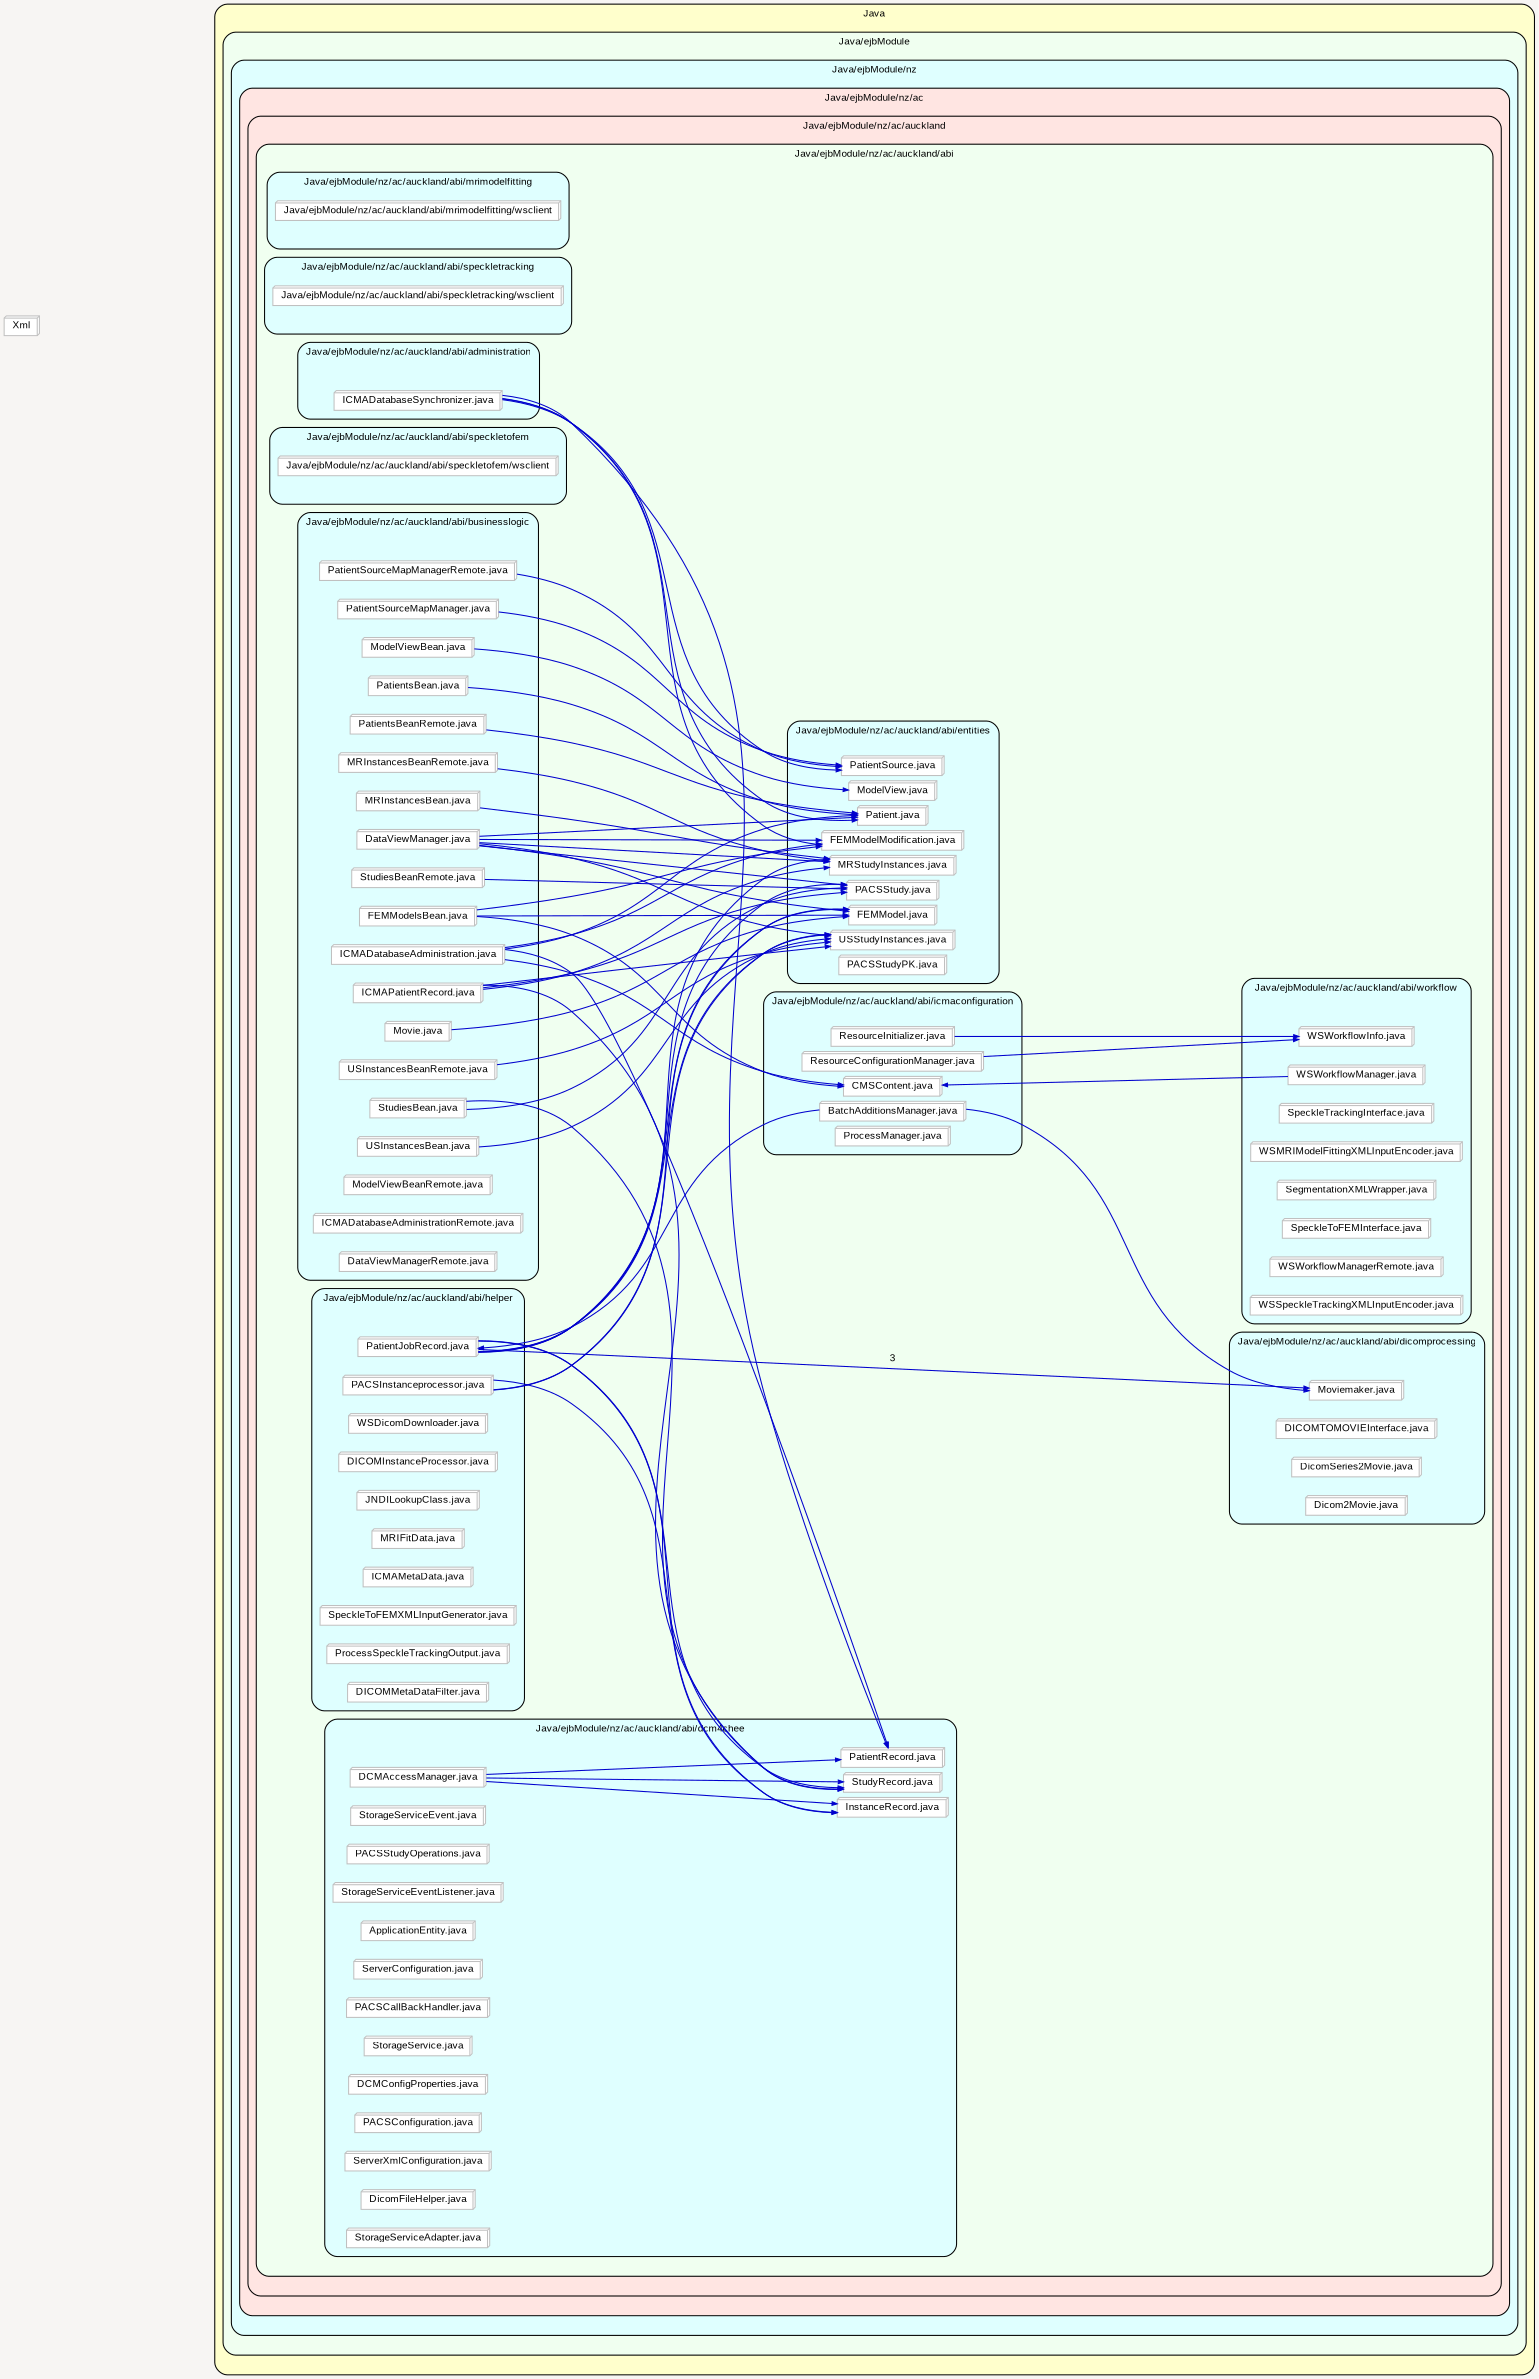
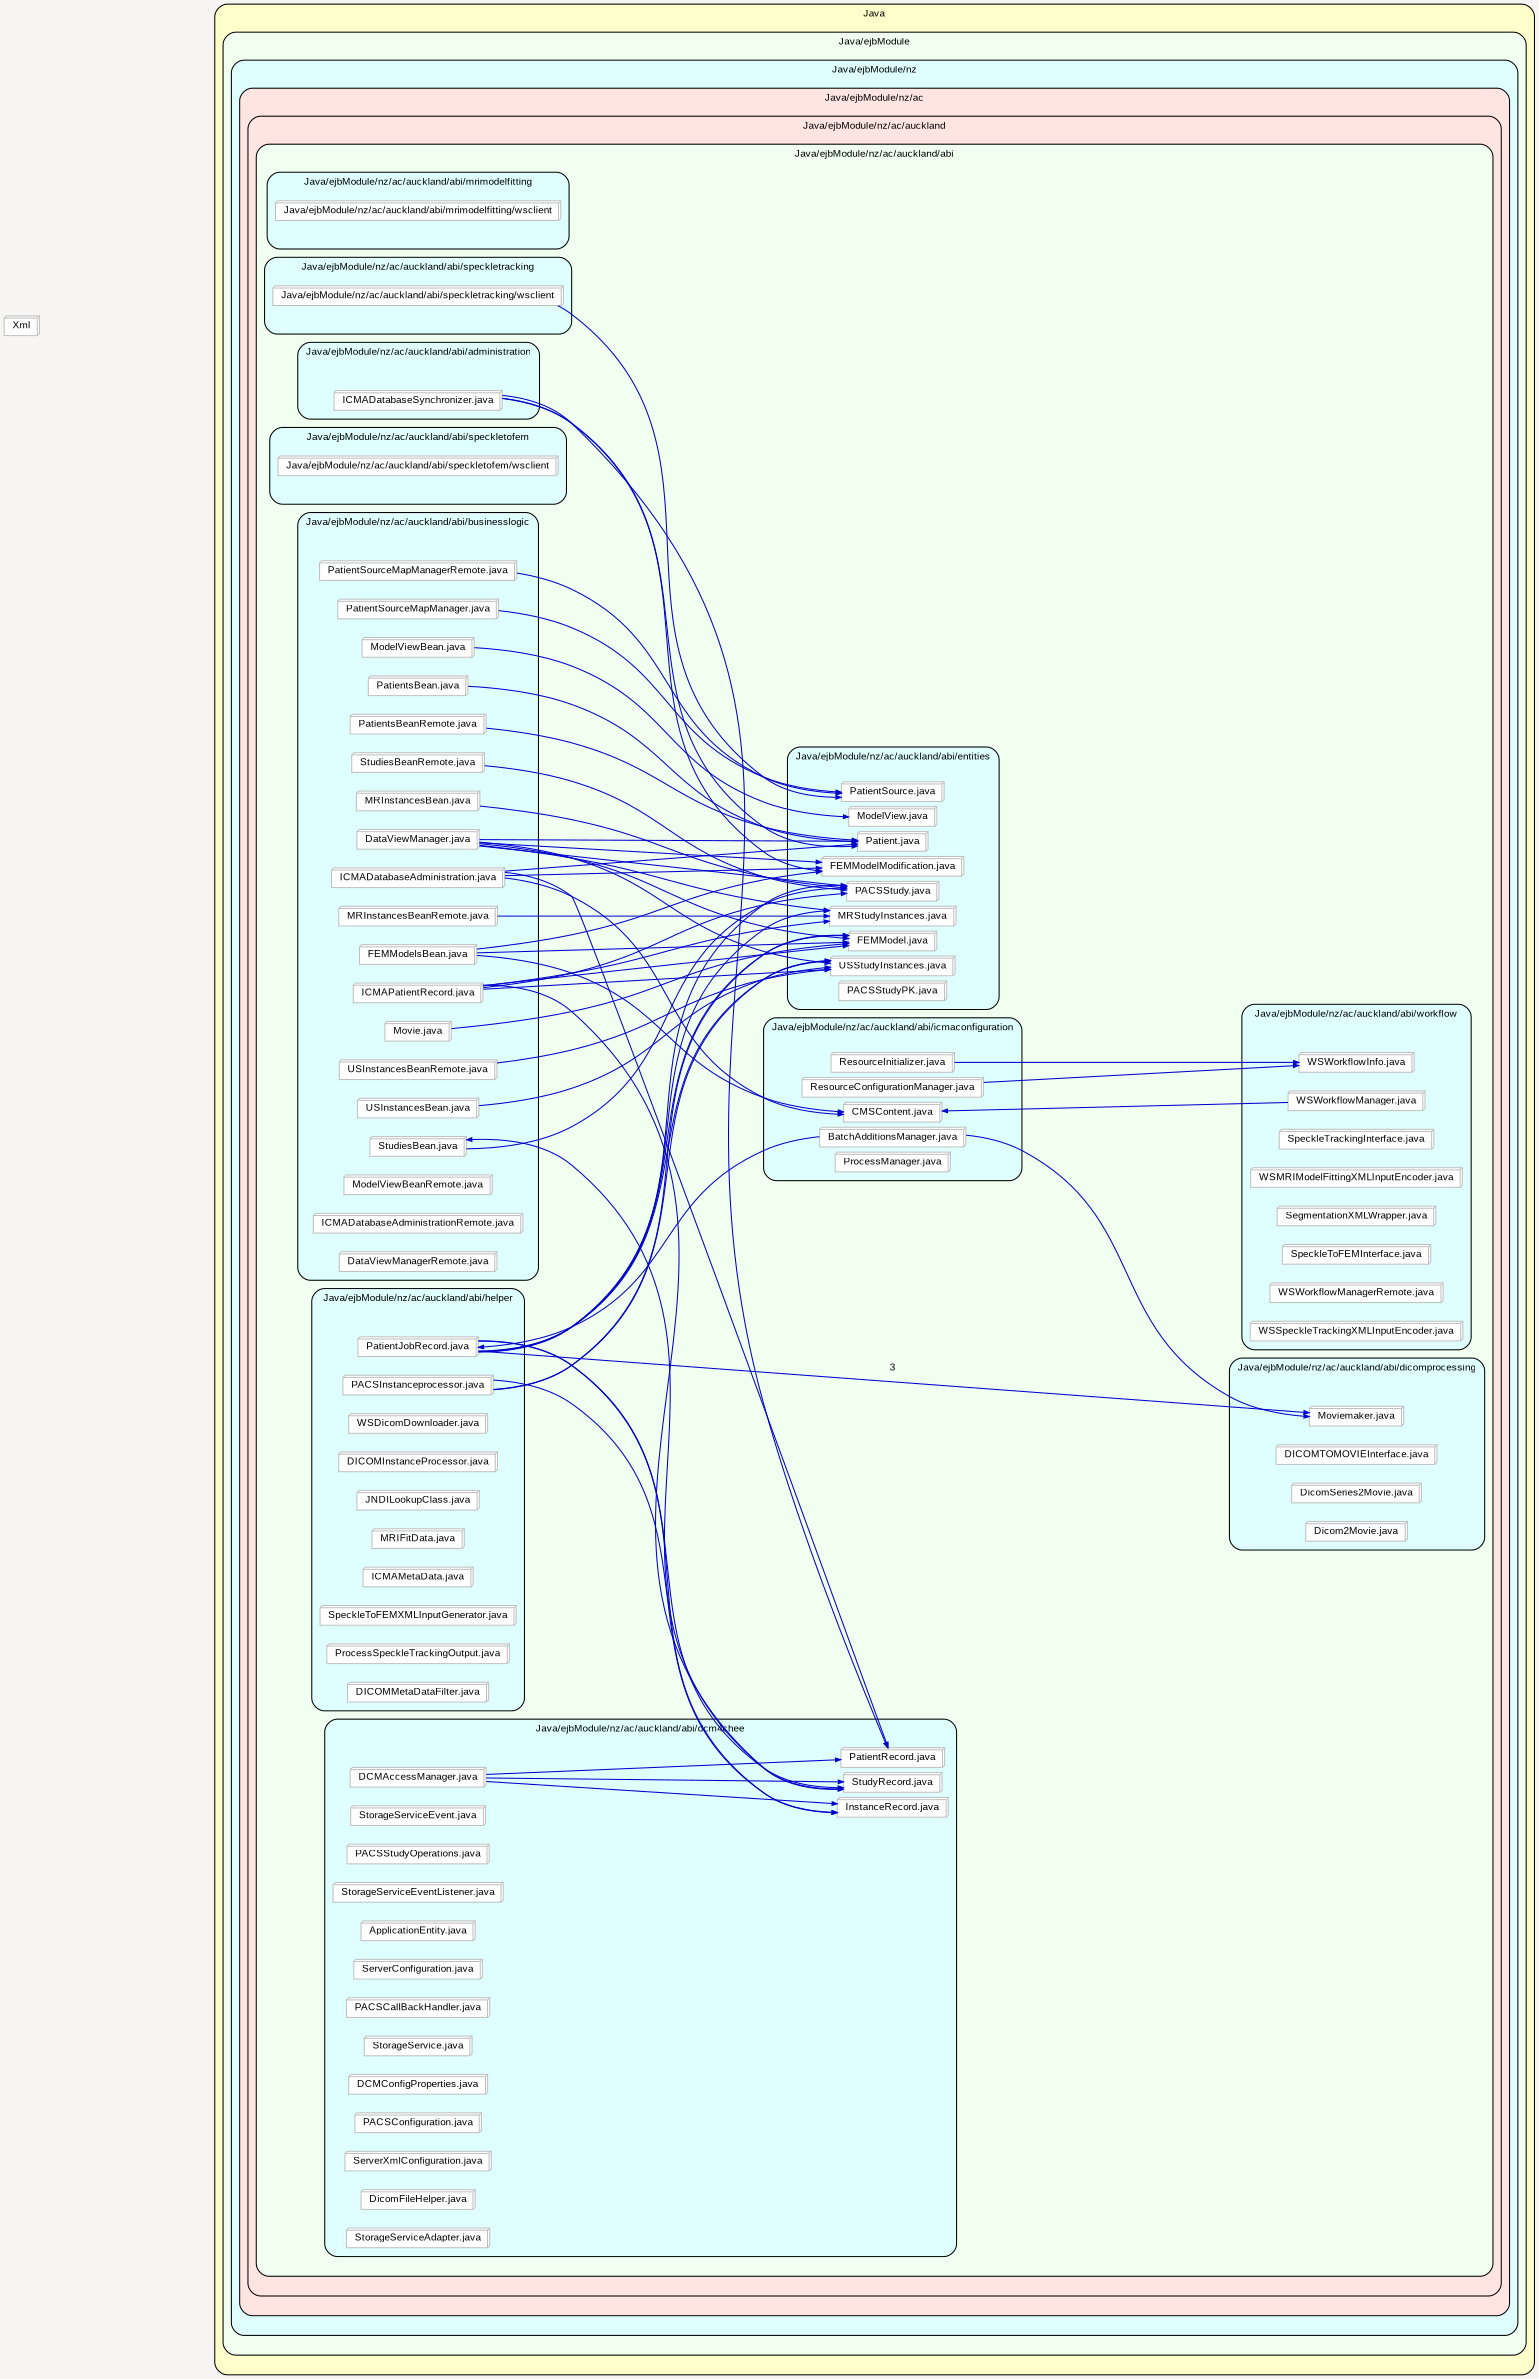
  digraph {
    bgcolor="#F7F5F3"
    compound=true
    fillcolor="#FFFFCC"
    fontname=Arial
    fontsize=10
    pack=true
    packmode=clust
    rankdir=LR
    ranksep=1.0
    style="rounded,filled"
    node [color=grey compound=true fillcolor=white fixedsize=false fontname=Arial fontsize=10 node_initialized=no shape=box3d style=filled]
    edge [arrowhead=normal arrowsize=0.5 arrowtail=none color=blue3 compound=true dir=forward fontcolor=black fontname=Arial fontsize=10]
    n1 [height=0.0 label="Java/ejbModule/nz/ac/auckland/abi/mrimodelfitting/wsclient" width=0.0]
    __N32 [fixedsize=true height=0.01 shape=none style="invis,none" width=2.27778]
    n3 [height=0.0 label="Java/ejbModule/nz/ac/auckland/abi/speckletracking/wsclient" width=0.0]
    __N28 [fixedsize=true height=0.01 shape=none style="invis,none" width=2.31944]
    __N14 [fixedsize=true height=0.01 shape=none style="invis,none" width=2.25]
    n6 [height=0.0 label="ICMADatabaseSynchronizer.java" width=0.0]
    __N16 [fixedsize=true height=0.01 shape=none style="invis,none" width=2.02778]
    n8 [height=0.0 label="WSWorkflowInfo.java" width=0.0]
    n9 [height=0.0 label="WSWorkflowManager.java" width=0.0]
    n10 [height=0.0 label="SpeckleTrackingInterface.java" width=0.0]
    n11 [height=0.0 label="WSMRIModelFittingXMLInputEncoder.java" width=0.0]
    n12 [height=0.0 label="SegmentationXMLWrapper.java" width=0.0]
    n13 [height=0.0 label="SpeckleToFEMInterface.java" width=0.0]
    n14 [height=0.0 label="WSWorkflowManagerRemote.java" width=0.0]
    n15 [height=0.0 label="WSSpeckleTrackingXMLInputEncoder.java" width=0.0]
    n16 [height=0.0 label="Java/ejbModule/nz/ac/auckland/abi/speckletofem/wsclient" width=0.0]
    __N24 [fixedsize=true height=0.01 shape=none style="invis,none" width=2.22222]
    __N23 [fixedsize=true height=0.01 shape=none style="invis,none" width=2.23611]
    n19 [height=0.0 label="PatientSourceMapManagerRemote.java" width=0.0]
    n20 [height=0.0 label="Movie.java" width=0.0]
    n21 [height=0.0 label="ICMAPatientRecord.java" width=0.0]
    n22 [height=0.0 label="StudiesBeanRemote.java" width=0.0]
    n23 [height=0.0 label="PatientSourceMapManager.java" width=0.0]
    n24 [height=0.0 label="ModelViewBean.java" width=0.0]
    n25 [height=0.0 label="PatientsBean.java" width=0.0]
    n26 [height=0.0 label="MRInstancesBeanRemote.java" width=0.0]
    n27 [height=0.0 label="MRInstancesBean.java" width=0.0]
    n28 [height=0.0 label="USInstancesBeanRemote.java" width=0.0]
    n29 [height=0.0 label="DataViewManager.java" width=0.0]
    n30 [height=0.0 label="USInstancesBean.java" width=0.0]
    n31 [height=0.0 label="FEMModelsBean.java" width=0.0]
    n32 [height=0.0 label="ICMADatabaseAdministration.java" width=0.0]
    n33 [height=0.0 label="PatientsBeanRemote.java" width=0.0]
    n34 [height=0.0 label="StudiesBean.java" width=0.0]
    n35 [height=0.0 label="ModelViewBeanRemote.java" width=0.0]
    n36 [height=0.0 label="ICMADatabaseAdministrationRemote.java" width=0.0]
    n37 [height=0.0 label="DataViewManagerRemote.java" width=0.0]
    __N26 [fixedsize=true height=0.01 shape=none style="invis,none" width=1.91667]
    n39 [height=0.0 label="PACSInstanceprocessor.java" width=0.0]
    n40 [height=0.0 label="PatientJobRecord.java" width=0.0]
    n41 [height=0.0 label="WSDicomDownloader.java" width=0.0]
    n42 [height=0.0 label="DICOMInstanceProcessor.java" width=0.0]
    n43 [height=0.0 label="JNDILookupClass.java" width=0.0]
    n44 [height=0.0 label="MRIFitData.java" width=0.0]
    n45 [height=0.0 label="ICMAMetaData.java" width=0.0]
    n46 [height=0.0 label="SpeckleToFEMXMLInputGenerator.java" width=0.0]
    n47 [height=0.0 label="ProcessSpeckleTrackingOutput.java" width=0.0]
    n48 [height=0.0 label="DICOMMetaDataFilter.java" width=0.0]
    __N31 [fixedsize=true height=0.01 shape=none style="invis,none" width=2.375]
    n50 [height=0.0 label="Moviemaker.java" width=0.0]
    n51 [height=0.0 label="DICOMTOMOVIEInterface.java" width=0.0]
    n52 [height=0.0 label="DicomSeries2Movie.java" width=0.0]
    n53 [height=0.0 label="Dicom2Movie.java" width=0.0]
    __N34 [fixedsize=true height=0.01 shape=none style="invis,none" width=2.09722]
    n55 [height=0.0 label="StudyRecord.java" width=0.0]
    n56 [height=0.0 label="PatientRecord.java" width=0.0]
    n57 [height=0.0 label="InstanceRecord.java" width=0.0]
    n58 [height=0.0 label="DCMAccessManager.java" width=0.0]
    n59 [height=0.0 label="StorageServiceEvent.java" width=0.0]
    n60 [height=0.0 label="PACSStudyOperations.java" width=0.0]
    n61 [height=0.0 label="StorageServiceEventListener.java" width=0.0]
    n62 [height=0.0 label="ApplicationEntity.java" width=0.0]
    n63 [height=0.0 label="ServerConfiguration.java" width=0.0]
    n64 [height=0.0 label="PACSCallBackHandler.java" width=0.0]
    n65 [height=0.0 label="StorageService.java" width=0.0]
    n66 [height=0.0 label="DCMConfigProperties.java" width=0.0]
    n67 [height=0.0 label="PACSConfiguration.java" width=0.0]
    n68 [height=0.0 label="ServerXmlConfiguration.java" width=0.0]
    n69 [height=0.0 label="DicomFileHelper.java" width=0.0]
    n70 [height=0.0 label="StorageServiceAdapter.java" width=0.0]
    __N36 [fixedsize=true height=0.01 shape=none style="invis,none" width=1.95833]
    n72 [height=0.0 label="PatientSource.java" width=0.0]
    n73 [height=0.0 label="FEMModel.java" width=0.0]
    n74 [height=0.0 label="USStudyInstances.java" width=0.0]
    n75 [height=0.0 label="MRStudyInstances.java" width=0.0]
    n76 [height=0.0 label="PACSStudy.java" width=0.0]
    n77 [height=0.0 label="Patient.java" width=0.0]
    n78 [height=0.0 label="FEMModelModification.java" width=0.0]
    n79 [height=0.0 label="ModelView.java" width=0.0]
    n80 [height=0.0 label="PACSStudyPK.java" width=0.0]
    __N38 [fixedsize=true height=0.01 shape=none style="invis,none" width=2.41667]
    n82 [height=0.0 label="ResourceInitializer.java" width=0.0]
    n83 [height=0.0 label="BatchAdditionsManager.java" width=0.0]
    n84 [height=0.0 label="CMSContent.java" width=0.0]
    n85 [height=0.0 label="ResourceConfigurationManager.java" width=0.0]
    n86 [height=0.0 label="ProcessManager.java" width=0.0]
    __N21 [fixedsize=true height=0.01 shape=none style="invis,none" width=1.625]
    __N6 [fixedsize=true height=0.01 shape=none style="invis,none" width=1.47222]
    __N20 [fixedsize=true height=0.01 shape=none style="invis,none" width=1.05556]
    __N19 [fixedsize=true height=0.01 shape=none style="invis,none" width=0.916667]
    __N27 [fixedsize=true height=0.01 shape=none style="invis,none" width=0.791667]
    __N10 [fixedsize=true height=0.01 shape=none style="invis,none" width=0.319444]
    n93 [height=0.0 label=Xml width=0.0]
    subgraph cluster_1 {
      label=Java
      __N10
      subgraph cluster_2 {
        fillcolor="#F0FFF0"
        label="Java/ejbModule"
        __N27
        subgraph cluster_3 {
          fillcolor="#DFFFFF"
          label="Java/ejbModule/nz"
          __N19
          subgraph cluster_4 {
            fillcolor="#FFE5E2"
            label="Java/ejbModule/nz/ac"
            __N20
            subgraph cluster_5 {
              fillcolor="#FFE5E2"
              label="Java/ejbModule/nz/ac/auckland"
              __N6
              subgraph cluster_6 {
                fillcolor="#F0FFF0"
                label="Java/ejbModule/nz/ac/auckland/abi"
                __N21
                subgraph cluster_7 {
                  fillcolor="#DFFFFF"
                  label="Java/ejbModule/nz/ac/auckland/abi/mrimodelfitting"
                  n1
                  __N32
                }
                subgraph cluster_8 {
                  fillcolor="#DFFFFF"
                  label="Java/ejbModule/nz/ac/auckland/abi/speckletracking"
                  n3
                  __N28
                }
                subgraph cluster_9 {
                  fillcolor="#DFFFFF"
                  label="Java/ejbModule/nz/ac/auckland/abi/administration"
                  __N14
                  n6
                }
                subgraph cluster_10 {
                  fillcolor="#DFFFFF"
                  label="Java/ejbModule/nz/ac/auckland/abi/workflow"
                  __N16
                  n8
                  n9
                  n10
                  n11
                  n12
                  n13
                  n14
                  n15
                }
                subgraph cluster_11 {
                  fillcolor="#DFFFFF"
                  label="Java/ejbModule/nz/ac/auckland/abi/speckletofem"
                  n16
                  __N24
                }
                subgraph cluster_12 {
                  fillcolor="#DFFFFF"
                  label="Java/ejbModule/nz/ac/auckland/abi/businesslogic"
                  __N23
                  n19
                  n20
                  n21
                  n22
                  n23
                  n24
                  n25
                  n26
                  n27
                  n28
                  n29
                  n30
                  n31
                  n32
                  n33
                  n34
                  n35
                  n36
                  n37
                }
                subgraph cluster_13 {
                  fillcolor="#DFFFFF"
                  label="Java/ejbModule/nz/ac/auckland/abi/helper"
                  __N26
                  n39
                  n40
                  n41
                  n42
                  n43
                  n44
                  n45
                  n46
                  n47
                  n48
                }
                subgraph cluster_14 {
                  fillcolor="#DFFFFF"
                  label="Java/ejbModule/nz/ac/auckland/abi/dicomprocessing"
                  __N31
                  n50
                  n51
                  n52
                  n53
                }
                subgraph cluster_15 {
                  fillcolor="#DFFFFF"
                  label="Java/ejbModule/nz/ac/auckland/abi/dcm4chee"
                  __N34
                  n55
                  n56
                  n57
                  n58
                  n59
                  n60
                  n61
                  n62
                  n63
                  n64
                  n65
                  n66
                  n67
                  n68
                  n69
                  n70
                }
                subgraph cluster_16 {
                  fillcolor="#DFFFFF"
                  label="Java/ejbModule/nz/ac/auckland/abi/entities"
                  __N36
                  n72
                  n73
                  n74
                  n75
                  n76
                  n77
                  n78
                  n79
                  n80
                }
                subgraph cluster_17 {
                  fillcolor="#DFFFFF"
                  label="Java/ejbModule/nz/ac/auckland/abi/icmaconfiguration"
                  __N38
                  n82
                  n83
                  n84
                  n85
                  n86
                }
              }
            }
          }
        }
      }
    }
    n6 -> n56 [label=1]
-   n6 -> n72 [label=3]
+   n3 -> n72 [label=3]
    n6 -> n77 [label=3]
    n6 -> n78 [label=1]
    n9 -> n84 [label=4]
    n19 -> n72 [label=1]
    n20 -> n73 [label=2]
    n21 -> n55 [label=1]
+   n21 -> n73 [label=3]
    n21 -> n74 [label=3]
    n21 -> n75 [label=3]
    n21 -> n76 [label=4]
    n22 -> n76 [label=1]
    n23 -> n72 [label=3]
    n24 -> n79 [label=2]
    n25 -> n77 [label=5]
    n26 -> n75 [label=1]
-   n27 -> n75 [label=2]
+   n27 -> n76 [label=2]
    n28 -> n74 [label=1]
    n29 -> n73 [label=2]
    n29 -> n74 [label=1]
    n29 -> n75 [label=1]
    n29 -> n76 [label=1]
    n29 -> n77 [label=1]
    n29 -> n78 [label=1]
    n30 -> n74 [label=2]
    n31 -> n73 [label=6]
    n31 -> n78 [label=9]
    n31 -> n84 [label=1]
    n32 -> n56 [label=3]
    n32 -> n77 [label=3]
    n32 -> n78 [label=1]
    n32 -> n84 [label=1]
    n33 -> n77 [label=2]
-   n34 -> n55 [label=1]
+   n55 -> n34 [label=1]
    n34 -> n76 [label=3]
    n39 -> n57 [label=1]
    n39 -> n73 [label=4]
    n39 -> n74 [label=3]
    n40 -> n50 [label=3]
    n40 -> n55 [label=3]
    n40 -> n57 [label=5]
    n40 -> n73 [label=3]
    n40 -> n74 [label=3]
    n40 -> n75 [label=3]
    n40 -> n76 [label=2]
    n58 -> n55 [label=5]
    n58 -> n56 [label=5]
    n58 -> n57 [label=5]
    n82 -> n8 [label=3]
    n83 -> n40 [label=2]
    n83 -> n50 [label=4]
    n85 -> n8 [label=1]
  }
